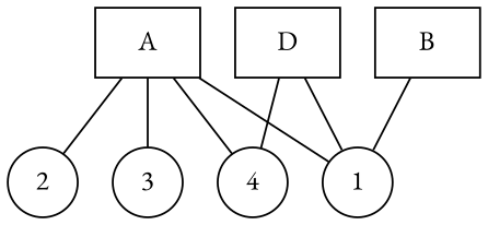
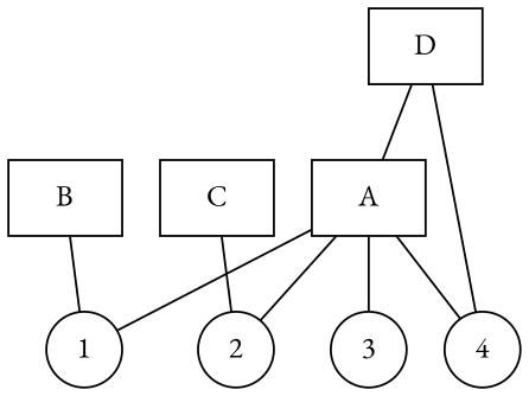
  graph {
    fontname="EB Garamond"
    node [fontname="EB Garamond" shape=circle]
    edge [fontname="EB Garamond"]
    1
    A [shape=box]
    2
    3
    4
    B [shape=box]
+   C [shape=box]
    D [shape=box]
    A -- 1
    A -- 2
    A -- 3
    A -- 4
    B -- 1
-   D -- 1
+   C -- 2
+   D -- A
    D -- 4
  }
